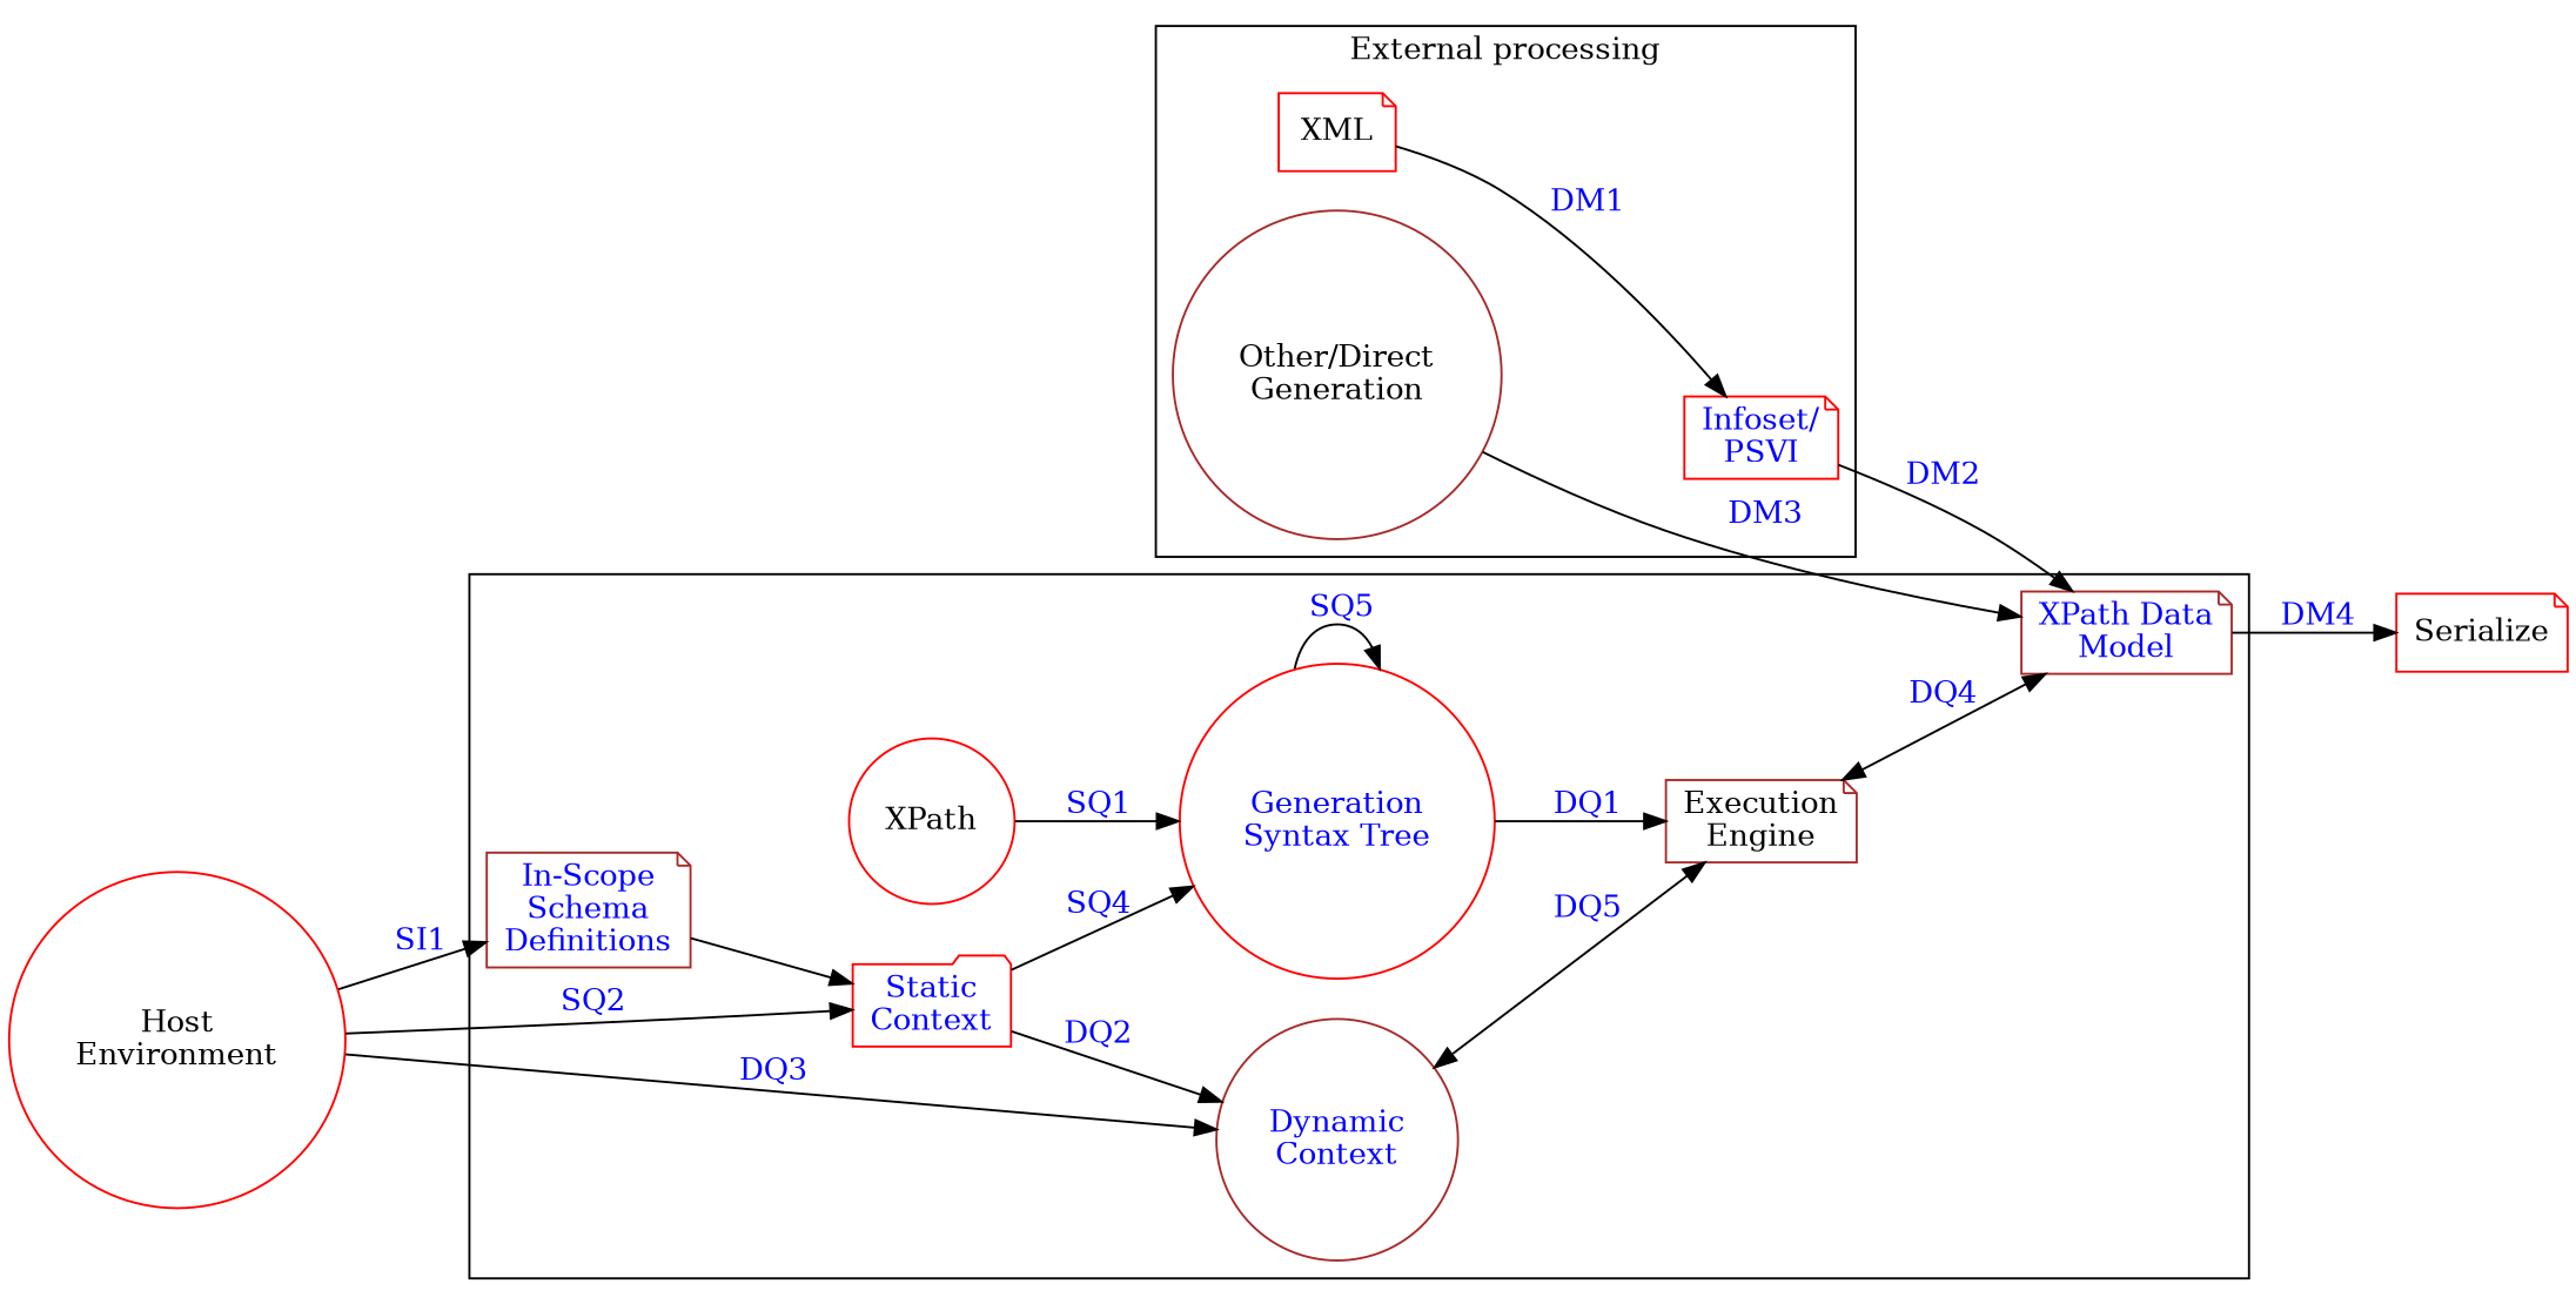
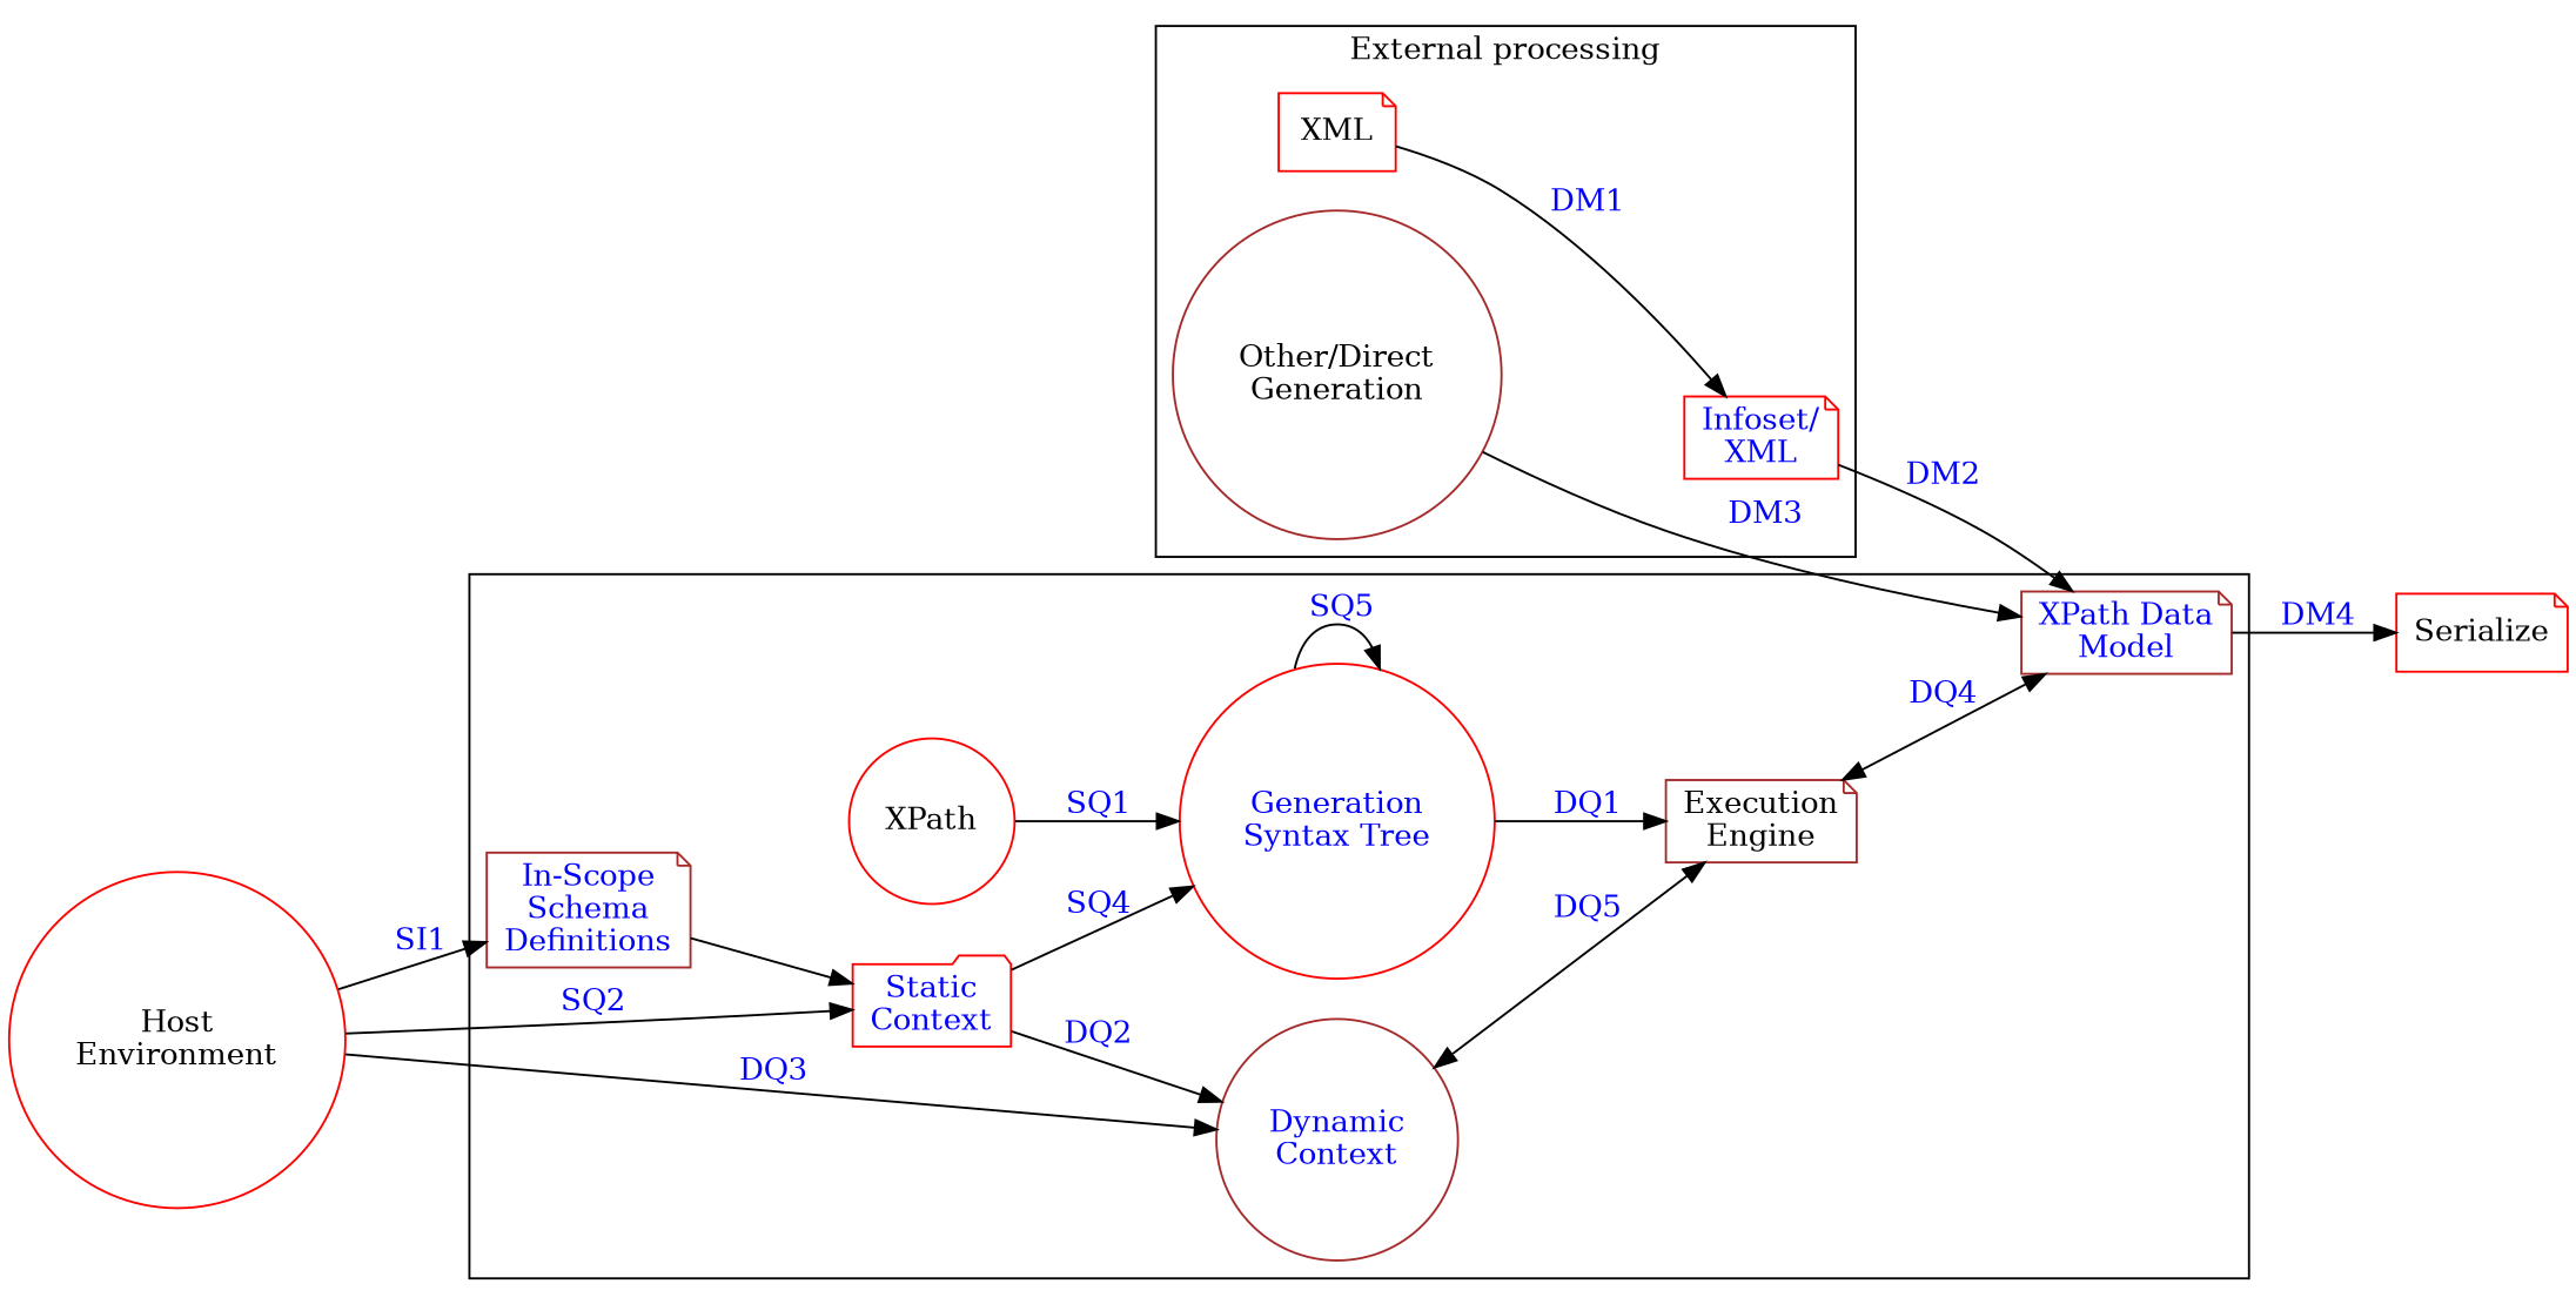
  digraph {
    rankdir=LR
    node [color=red shape=note]
    edge [fontcolor=blue]
    n1 [color=brown label="Execution\nEngine" style=rounded]
    n2 [color=brown fontcolor=blue label="XPath Data\nModel"]
    n3 [fontcolor=blue label="Generation\nSyntax Tree" shape=circle style=rounded]
    n4 [fontcolor=blue label="Static\nContext" shape=folder]
    n5 [color=brown fontcolor=blue label="Dynamic\nContext" shape=circle]
    n6 [color=brown fontcolor=blue label="In-Scope\nSchema\nDefinitions"]
    n7 [label=XPath shape=circle style=rounded]
    XML
-   n9 [fontcolor=blue label="Infoset/\nPSVI"]
+   n9 [fontcolor=blue label="Infoset/\nXML"]
    n10 [color=brown label="Other/Direct\nGeneration" shape=circle style=rounded]
    Serialize [bgcolor="#FF00FF"]
    n12 [label="Host\nEnvironment" shape=circle style=rounded]
    subgraph cluster_1 {
      n1
      n2
      n3
      n4
      n5
      n6
      n7
    }
    subgraph cluster_2 {
      label="External processing"
      XML
      n9
      n10
    }
    n1 -> n2 [dir=both label=" DQ4"]
    n2 -> Serialize [label=" DM4"]
    n3 -> n1 [label=" DQ1"]
    n3 -> n3 [label=" SQ5"]
    n4 -> n3 [label=" SQ4"]
    n4 -> n5 [label=" DQ2"]
    n5 -> n1 [dir=both label=" DQ5"]
    n6 -> n4 [fontcolor=""]
    n7 -> n3 [label=" SQ1"]
    XML -> n9 [label=" DM1"]
    n9 -> n2 [label=" DM2"]
    n10 -> n2 [label=" DM3"]
    n12 -> n4 [label=" SQ2"]
    n12 -> n5 [label=" DQ3"]
    n12 -> n6 [label=" SI1"]
  }
